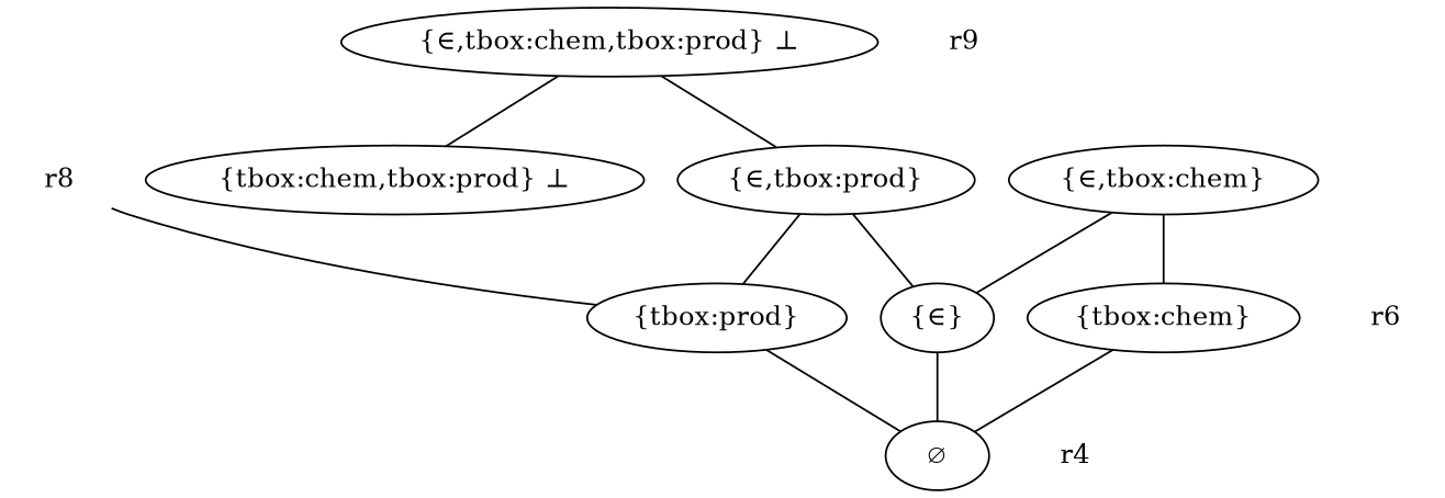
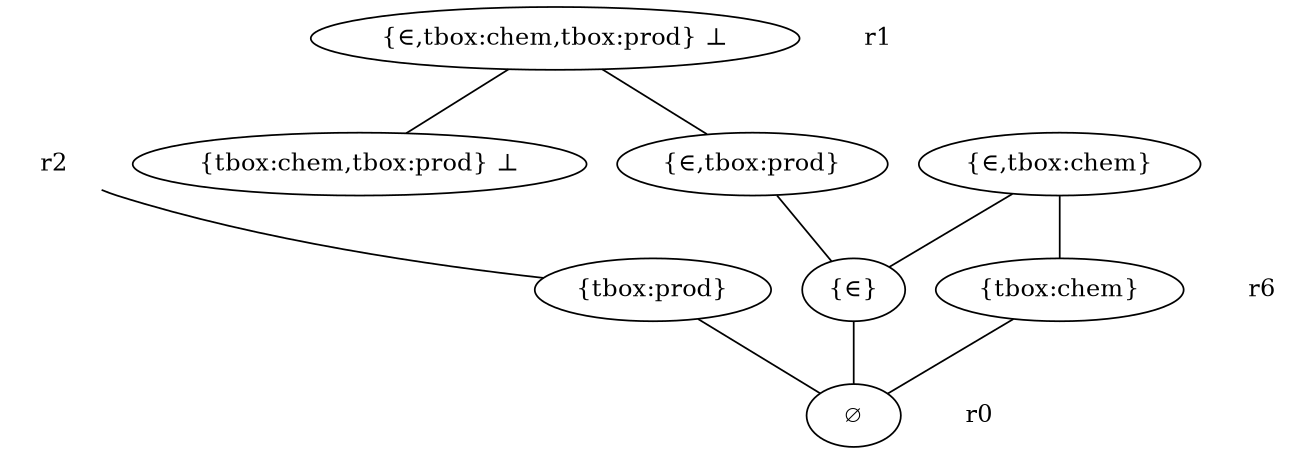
  digraph {
    edge [arrowhead=none]
    n1 [label=<{∈,tbox:chem,tbox:prod} ⊥>]
-   r1 [shape=none label=r9]
+   r1 [shape=none]
    n3 [label="{∈,tbox:chem}"]
    n4 [label="{∈,tbox:prod}"]
    n5 [label=<{tbox:chem,tbox:prod} ⊥>]
-   r2 [shape=none label=r8]
+   r2 [shape=none]
    n7 [label="{∈}"]
    n8 [label="{tbox:chem}"]
    n9 [label="{tbox:prod}"]
    n10 [label=r6 shape=none]
    n11 [label="∅"]
-   r4 [shape=none]
+   r4 [shape=none label=r0]
    subgraph sub_1 {
      rank=same
      n1
      r1
    }
    subgraph sub_2 {
      rank=same
      n3
      n4
      n5
      r2
    }
    subgraph sub_3 {
      rank=same
      n7
      n8
      n9
      n10
    }
    subgraph sub_4 {
      rank=same
      n11
      r4
    }
    n1 -> n4
    n1 -> n5
    n3 -> n7
    n3 -> n8
    n4 -> n7
-   n4 -> n9
    r2 -> n9
    n7 -> n11
    n8 -> n11
    n9 -> n11
  }
